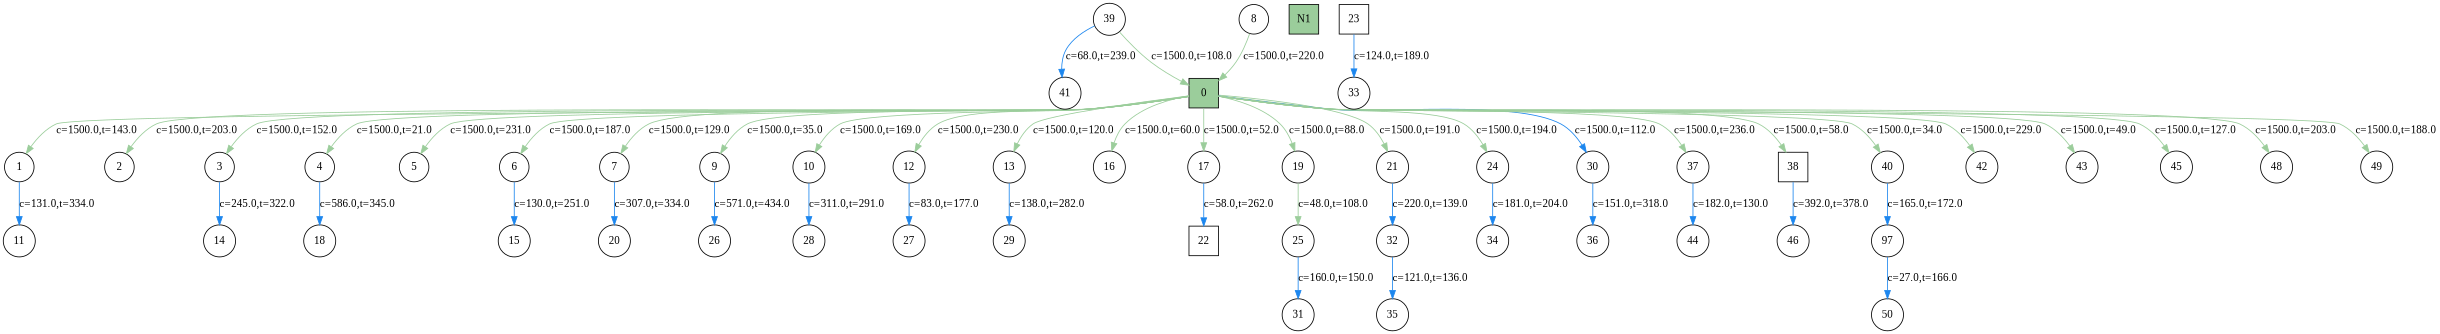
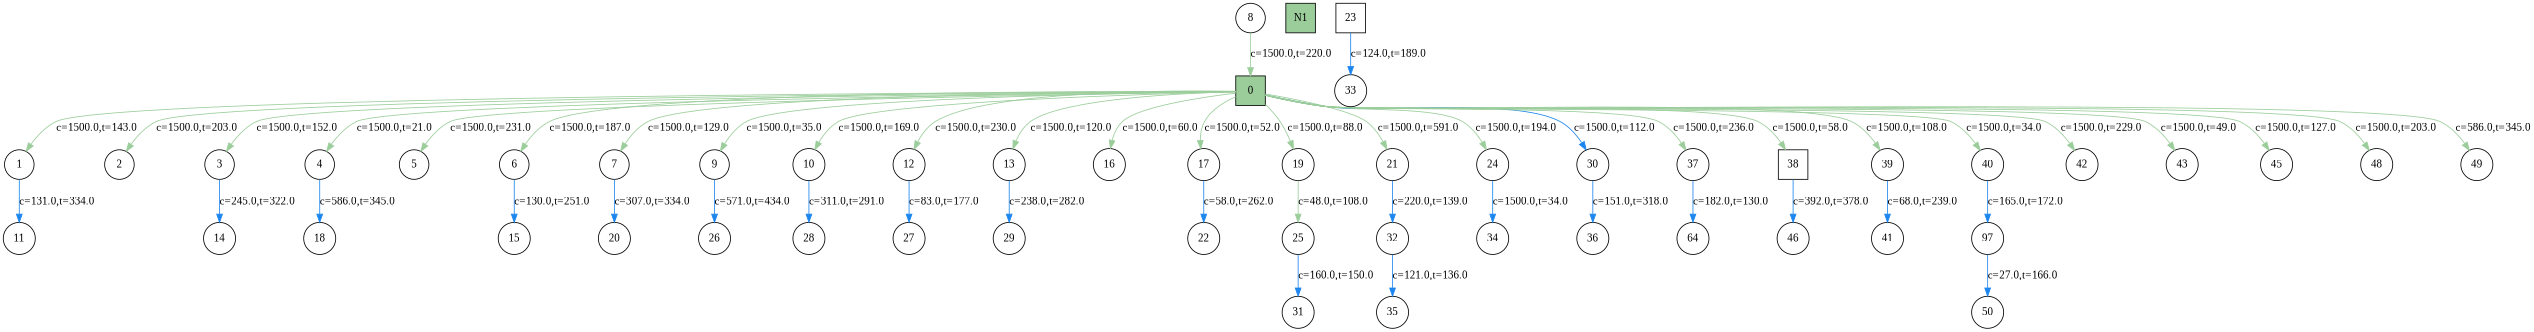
  digraph {
    fontname="Liberation Serif"
    rankdir=TB
    node [color=black fillcolor=darkseagreen3 fontname="Liberation Serif" shape=circle]
    edge [color=darkseagreen3 fontname="Liberation Serif" style=solid]
    0 [shape=square style=filled]
    1
    2
    3
    4
    5
    6
    7
    9
    10
    12
    13
    16
    17
    19
    21
    24
    30
    37
    38 [shape=square]
    39
    40
    42
    43
    45
    48
    49
    11
    14
    18
    15
    20
    8
    26
    28
    27
    29
-   22 [shape=square]
+   22
    25
    32
    34
    36
-   44
+   44 [label=64]
    46
    41
    n46 [label=97]
    N1 [shape=square style=filled]
    23 [shape=square]
    33
    31
    35
    50
    0 -> 1 [label="c=1500.0,t=143.0"]
    0 -> 2 [label="c=1500.0,t=203.0"]
    0 -> 3 [label="c=1500.0,t=152.0"]
    0 -> 4 [label="c=1500.0,t=21.0"]
    0 -> 5 [label="c=1500.0,t=231.0"]
    0 -> 6 [label="c=1500.0,t=187.0"]
    0 -> 7 [label="c=1500.0,t=129.0"]
    0 -> 9 [label="c=1500.0,t=35.0"]
    0 -> 10 [label="c=1500.0,t=169.0"]
    0 -> 12 [label="c=1500.0,t=230.0"]
    0 -> 13 [label="c=1500.0,t=120.0"]
    0 -> 16 [label="c=1500.0,t=60.0"]
    0 -> 17 [label="c=1500.0,t=52.0"]
    0 -> 19 [label="c=1500.0,t=88.0"]
-   0 -> 21 [label="c=1500.0,t=191.0"]
+   0 -> 21 [label="c=1500.0,t=591.0"]
    0 -> 24 [label="c=1500.0,t=194.0"]
    0 -> 30 [color=dodgerblue2 label="c=1500.0,t=112.0"]
    0 -> 37 [label="c=1500.0,t=236.0"]
    0 -> 38 [label="c=1500.0,t=58.0"]
-   39 -> 0 [label="c=1500.0,t=108.0"]
+   0 -> 39 [label="c=1500.0,t=108.0"]
    0 -> 40 [label="c=1500.0,t=34.0"]
    0 -> 42 [label="c=1500.0,t=229.0"]
    0 -> 43 [label="c=1500.0,t=49.0"]
    0 -> 45 [label="c=1500.0,t=127.0"]
    0 -> 48 [label="c=1500.0,t=203.0"]
-   0 -> 49 [label="c=1500.0,t=188.0"]
+   0 -> 49 [label="c=586.0,t=345.0"]
    1 -> 11 [color=dodgerblue2 label="c=131.0,t=334.0"]
    3 -> 14 [color=dodgerblue2 label="c=245.0,t=322.0"]
    4 -> 18 [color=dodgerblue2 label="c=586.0,t=345.0"]
    6 -> 15 [color=dodgerblue2 label="c=130.0,t=251.0"]
    7 -> 20 [color=dodgerblue2 label="c=307.0,t=334.0"]
    9 -> 26 [color=dodgerblue2 label="c=571.0,t=434.0"]
    10 -> 28 [color=dodgerblue2 label="c=311.0,t=291.0"]
    12 -> 27 [color=dodgerblue2 label="c=83.0,t=177.0"]
-   13 -> 29 [color=dodgerblue2 label="c=138.0,t=282.0"]
+   13 -> 29 [color=dodgerblue2 label="c=238.0,t=282.0"]
    17 -> 22 [color=dodgerblue2 label="c=58.0,t=262.0"]
    19 -> 25 [label="c=48.0,t=108.0"]
    21 -> 32 [color=dodgerblue2 label="c=220.0,t=139.0"]
-   24 -> 34 [color=dodgerblue2 label="c=181.0,t=204.0"]
+   24 -> 34 [color=dodgerblue2 label="c=1500.0,t=34.0"]
    30 -> 36 [color=dodgerblue2 label="c=151.0,t=318.0"]
    37 -> 44 [color=dodgerblue2 label="c=182.0,t=130.0"]
    38 -> 46 [color=dodgerblue2 label="c=392.0,t=378.0"]
    39 -> 41 [color=dodgerblue2 label="c=68.0,t=239.0"]
    40 -> n46 [color=dodgerblue2 label="c=165.0,t=172.0"]
    8 -> 0 [label="c=1500.0,t=220.0"]
    25 -> 31 [color=dodgerblue2 label="c=160.0,t=150.0"]
    32 -> 35 [color=dodgerblue2 label="c=121.0,t=136.0"]
    n46 -> 50 [color=dodgerblue2 label="c=27.0,t=166.0"]
    23 -> 33 [color=dodgerblue2 label="c=124.0,t=189.0"]
  }
